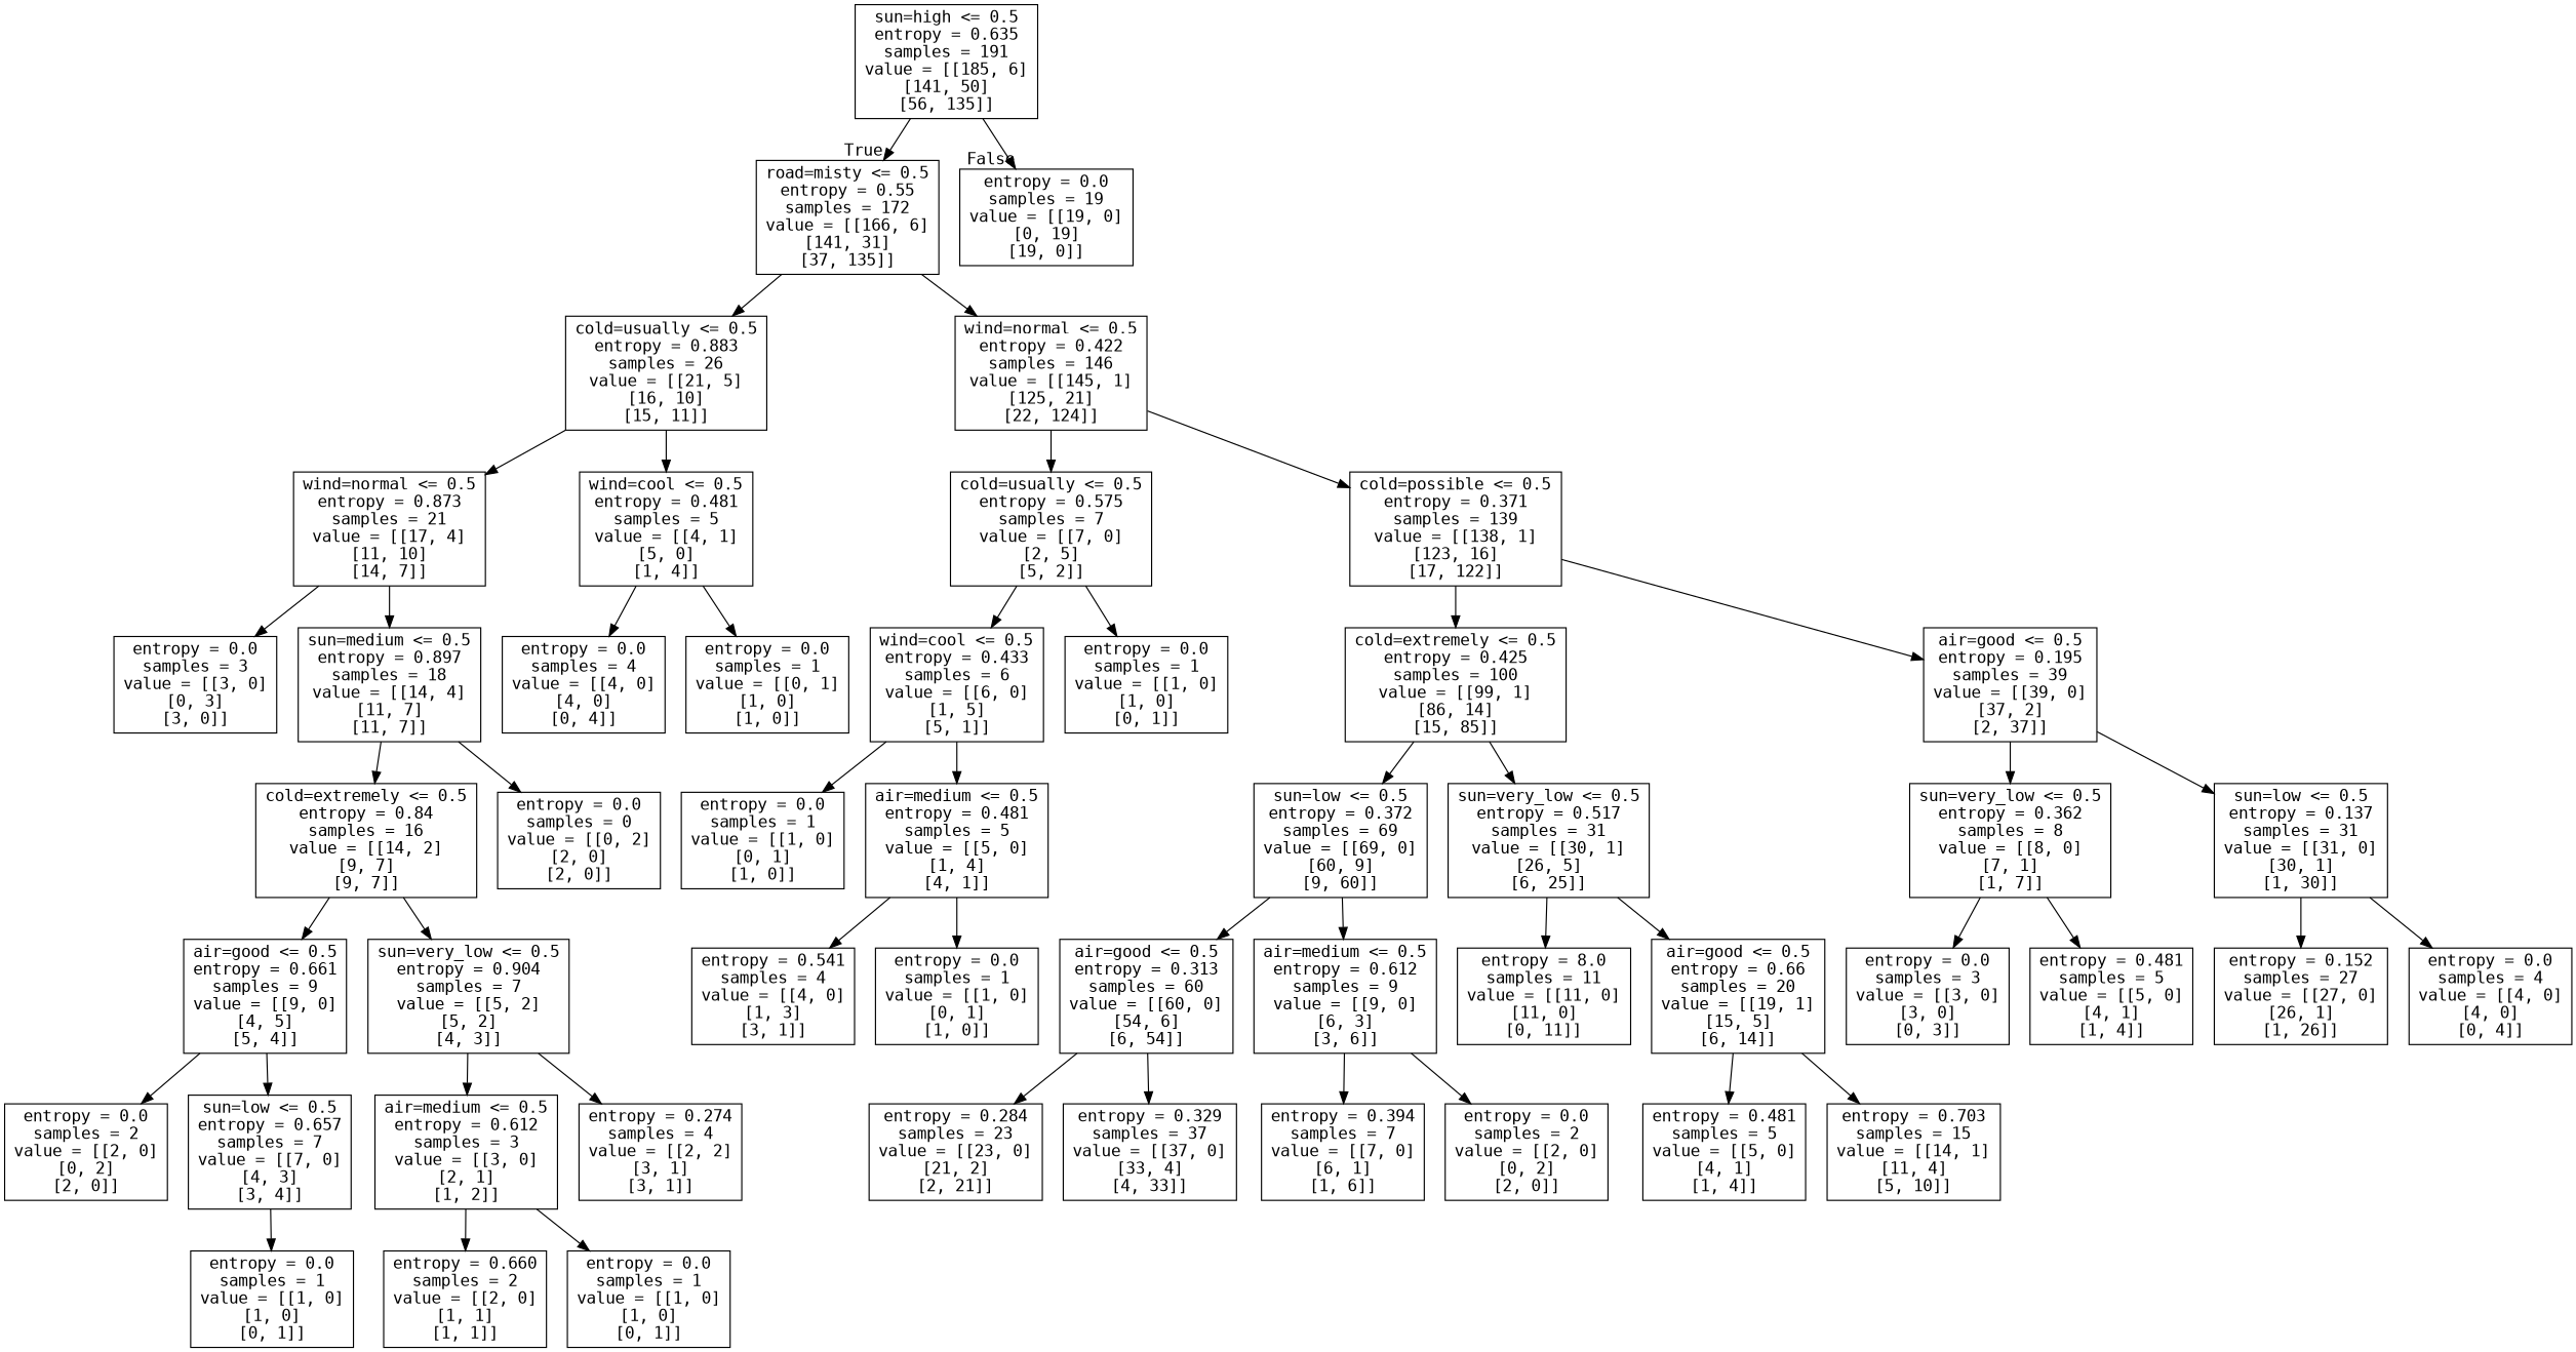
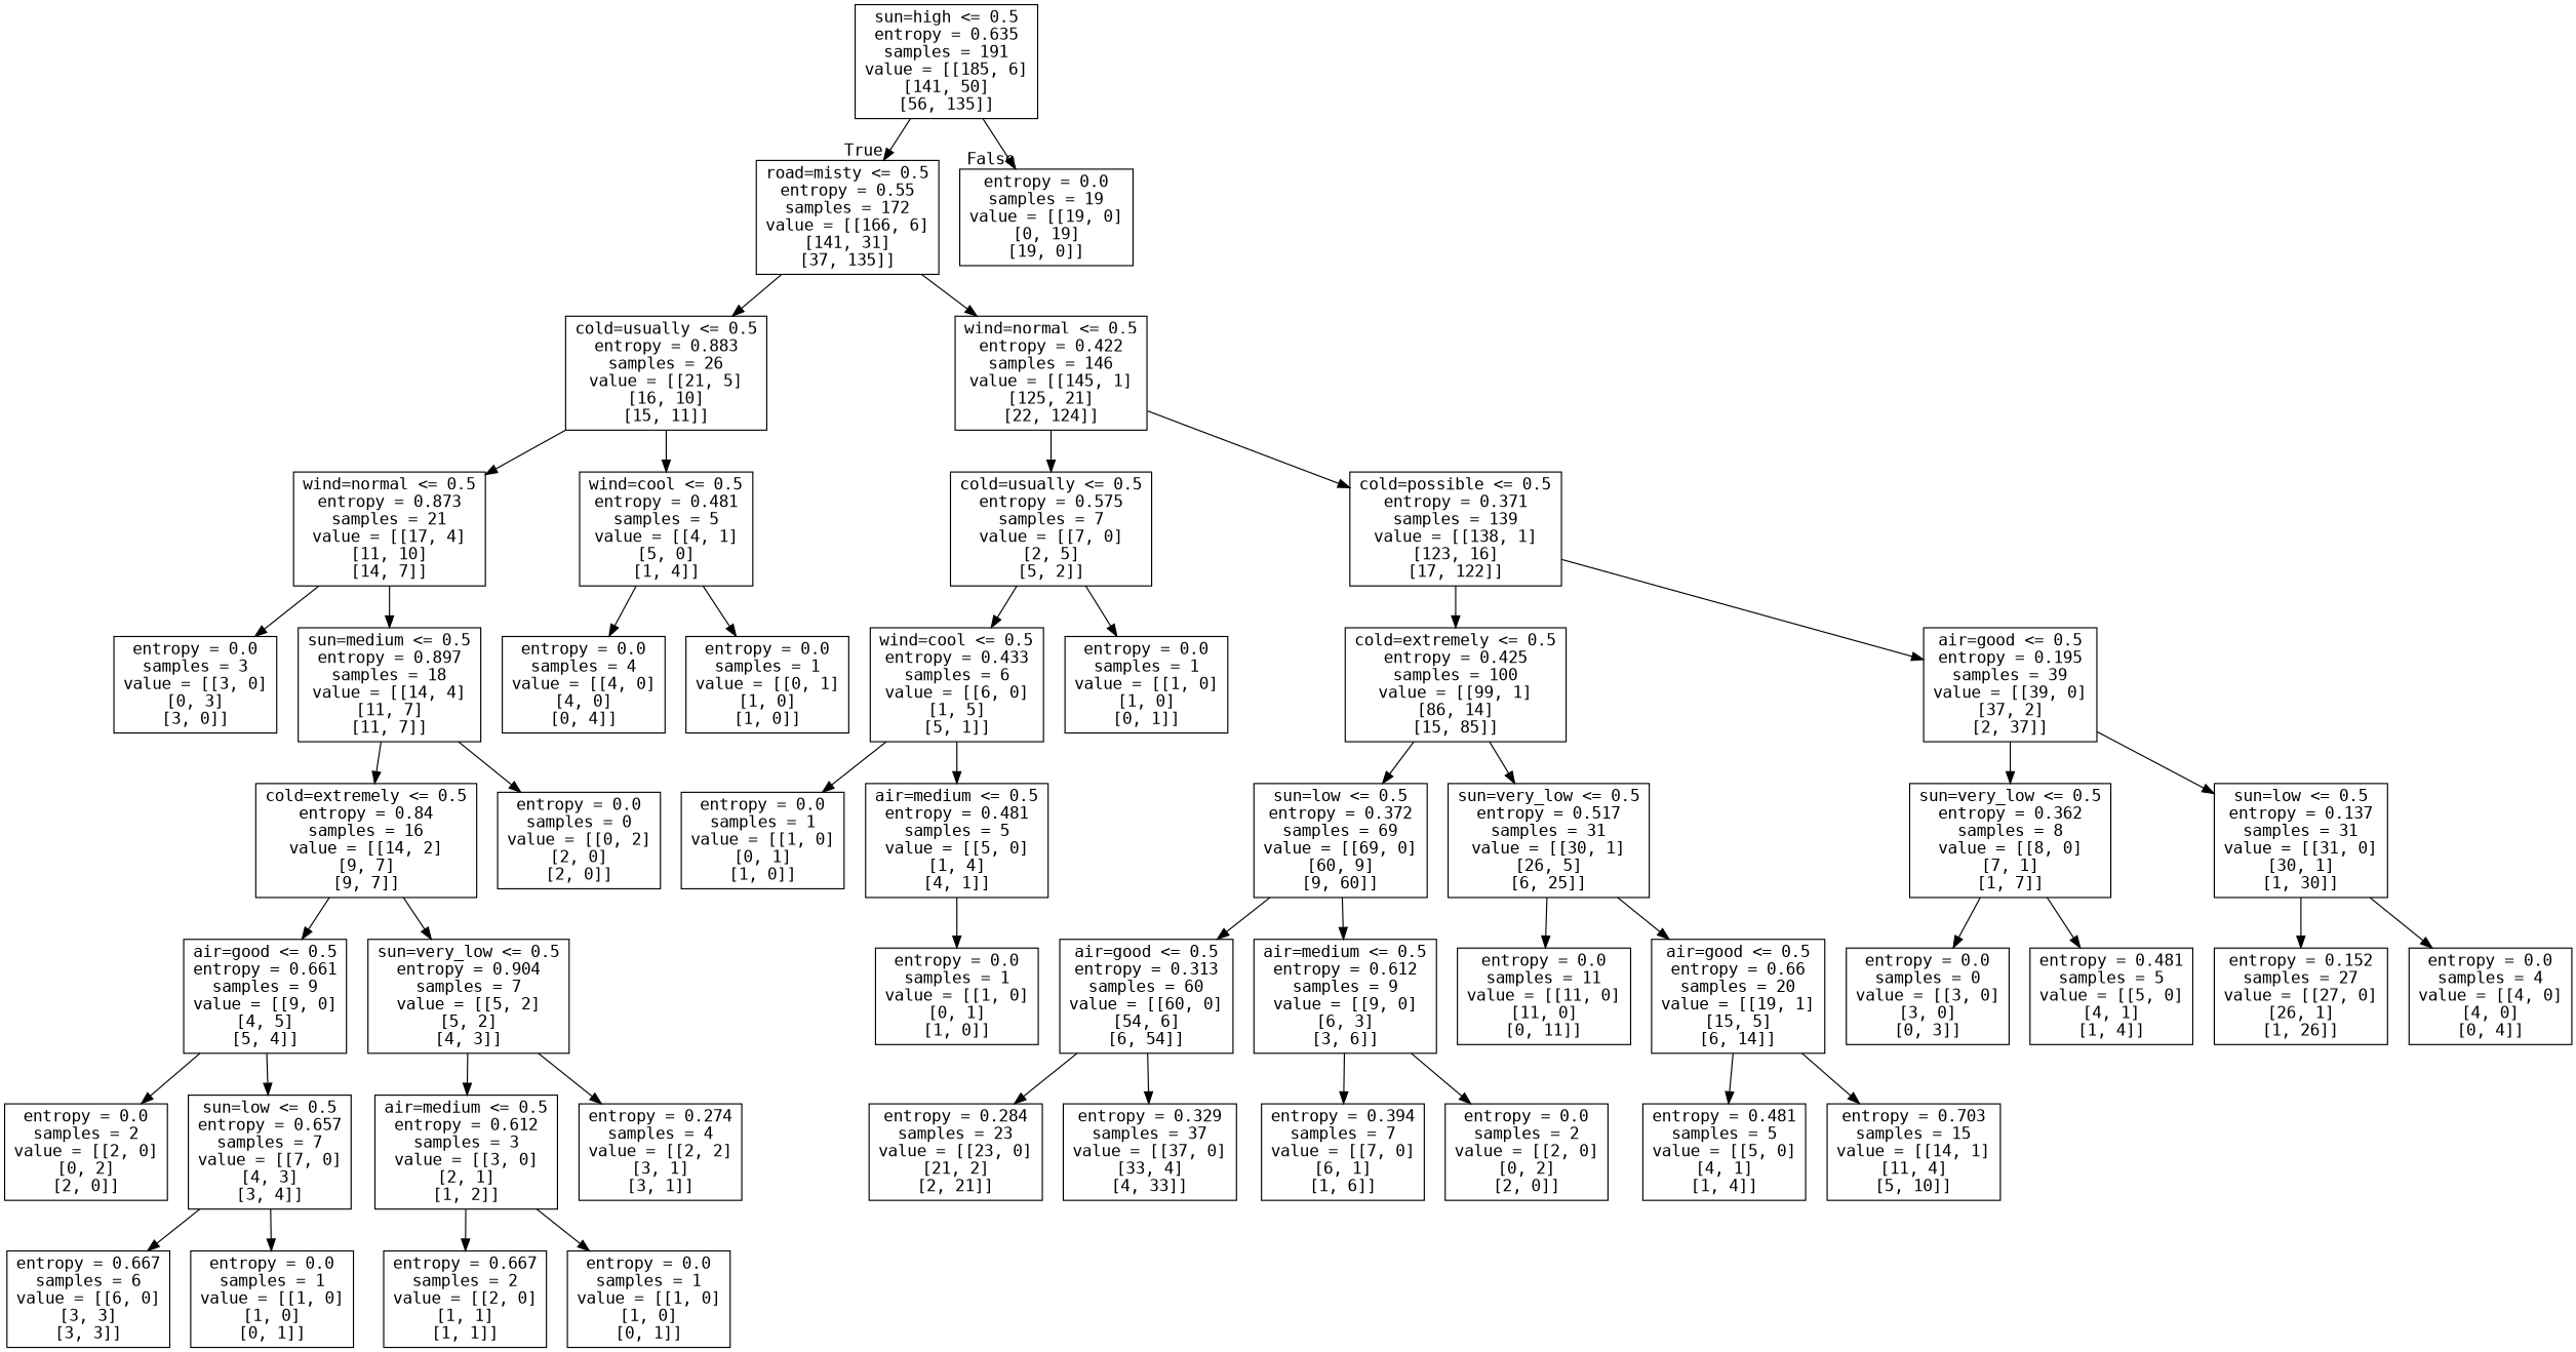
  digraph {
    fontname="DejaVu Sans Mono"
    node [fontname="DejaVu Sans Mono" shape=box]
    edge [fontname="DejaVu Sans Mono"]
    n1 [label="sun=high <= 0.5\nentropy = 0.635\nsamples = 191\nvalue = [[185, 6]\n[141, 50]\n[56, 135]]"]
    n2 [label="road=misty <= 0.5\nentropy = 0.55\nsamples = 172\nvalue = [[166, 6]\n[141, 31]\n[37, 135]]"]
    n3 [label="entropy = 0.0\nsamples = 19\nvalue = [[19, 0]\n[0, 19]\n[19, 0]]"]
    n4 [label="cold=usually <= 0.5\nentropy = 0.883\nsamples = 26\nvalue = [[21, 5]\n[16, 10]\n[15, 11]]"]
    n5 [label="wind=normal <= 0.5\nentropy = 0.422\nsamples = 146\nvalue = [[145, 1]\n[125, 21]\n[22, 124]]"]
    n6 [label="wind=normal <= 0.5\nentropy = 0.873\nsamples = 21\nvalue = [[17, 4]\n[11, 10]\n[14, 7]]"]
    n7 [label="wind=cool <= 0.5\nentropy = 0.481\nsamples = 5\nvalue = [[4, 1]\n[5, 0]\n[1, 4]]"]
    n8 [label="cold=usually <= 0.5\nentropy = 0.575\nsamples = 7\nvalue = [[7, 0]\n[2, 5]\n[5, 2]]"]
    n9 [label="cold=possible <= 0.5\nentropy = 0.371\nsamples = 139\nvalue = [[138, 1]\n[123, 16]\n[17, 122]]"]
    n10 [label="entropy = 0.0\nsamples = 3\nvalue = [[3, 0]\n[0, 3]\n[3, 0]]"]
    n11 [label="sun=medium <= 0.5\nentropy = 0.897\nsamples = 18\nvalue = [[14, 4]\n[11, 7]\n[11, 7]]"]
    n12 [label="entropy = 0.0\nsamples = 4\nvalue = [[4, 0]\n[4, 0]\n[0, 4]]"]
    n13 [label="entropy = 0.0\nsamples = 1\nvalue = [[0, 1]\n[1, 0]\n[1, 0]]"]
    n14 [label="cold=extremely <= 0.5\nentropy = 0.84\nsamples = 16\nvalue = [[14, 2]\n[9, 7]\n[9, 7]]"]
    n15 [label="entropy = 0.0\nsamples = 0\nvalue = [[0, 2]\n[2, 0]\n[2, 0]]"]
    n16 [label="air=good <= 0.5\nentropy = 0.661\nsamples = 9\nvalue = [[9, 0]\n[4, 5]\n[5, 4]]"]
    n17 [label="sun=very_low <= 0.5\nentropy = 0.904\nsamples = 7\nvalue = [[5, 2]\n[5, 2]\n[4, 3]]"]
    n18 [label="entropy = 0.0\nsamples = 2\nvalue = [[2, 0]\n[0, 2]\n[2, 0]]"]
    n19 [label="sun=low <= 0.5\nentropy = 0.657\nsamples = 7\nvalue = [[7, 0]\n[4, 3]\n[3, 4]]"]
    n20 [label="air=medium <= 0.5\nentropy = 0.612\nsamples = 3\nvalue = [[3, 0]\n[2, 1]\n[1, 2]]"]
    n21 [label="entropy = 0.274\nsamples = 4\nvalue = [[2, 2]\n[3, 1]\n[3, 1]]"]
+   n22 [label="entropy = 0.667\nsamples = 6\nvalue = [[6, 0]\n[3, 3]\n[3, 3]]"]
    n23 [label="entropy = 0.0\nsamples = 1\nvalue = [[1, 0]\n[1, 0]\n[0, 1]]"]
-   n24 [label="entropy = 0.660\nsamples = 2\nvalue = [[2, 0]\n[1, 1]\n[1, 1]]"]
+   n24 [label="entropy = 0.667\nsamples = 2\nvalue = [[2, 0]\n[1, 1]\n[1, 1]]"]
    n25 [label="entropy = 0.0\nsamples = 1\nvalue = [[1, 0]\n[1, 0]\n[0, 1]]"]
    n26 [label="wind=cool <= 0.5\nentropy = 0.433\nsamples = 6\nvalue = [[6, 0]\n[1, 5]\n[5, 1]]"]
    n27 [label="entropy = 0.0\nsamples = 1\nvalue = [[1, 0]\n[1, 0]\n[0, 1]]"]
    n28 [label="cold=extremely <= 0.5\nentropy = 0.425\nsamples = 100\nvalue = [[99, 1]\n[86, 14]\n[15, 85]]"]
    n29 [label="air=good <= 0.5\nentropy = 0.195\nsamples = 39\nvalue = [[39, 0]\n[37, 2]\n[2, 37]]"]
    n30 [label="entropy = 0.0\nsamples = 1\nvalue = [[1, 0]\n[0, 1]\n[1, 0]]"]
    n31 [label="air=medium <= 0.5\nentropy = 0.481\nsamples = 5\nvalue = [[5, 0]\n[1, 4]\n[4, 1]]"]
-   n32 [label="entropy = 0.541\nsamples = 4\nvalue = [[4, 0]\n[1, 3]\n[3, 1]]"]
    n33 [label="entropy = 0.0\nsamples = 1\nvalue = [[1, 0]\n[0, 1]\n[1, 0]]"]
    n34 [label="sun=low <= 0.5\nentropy = 0.372\nsamples = 69\nvalue = [[69, 0]\n[60, 9]\n[9, 60]]"]
    n35 [label="sun=very_low <= 0.5\nentropy = 0.517\nsamples = 31\nvalue = [[30, 1]\n[26, 5]\n[6, 25]]"]
    n36 [label="sun=very_low <= 0.5\nentropy = 0.362\nsamples = 8\nvalue = [[8, 0]\n[7, 1]\n[1, 7]]"]
    n37 [label="sun=low <= 0.5\nentropy = 0.137\nsamples = 31\nvalue = [[31, 0]\n[30, 1]\n[1, 30]]"]
    n38 [label="air=good <= 0.5\nentropy = 0.313\nsamples = 60\nvalue = [[60, 0]\n[54, 6]\n[6, 54]]"]
    n39 [label="air=medium <= 0.5\nentropy = 0.612\nsamples = 9\nvalue = [[9, 0]\n[6, 3]\n[3, 6]]"]
-   n40 [label="entropy = 8.0\nsamples = 11\nvalue = [[11, 0]\n[11, 0]\n[0, 11]]"]
+   n40 [label="entropy = 0.0\nsamples = 11\nvalue = [[11, 0]\n[11, 0]\n[0, 11]]"]
    n41 [label="air=good <= 0.5\nentropy = 0.66\nsamples = 20\nvalue = [[19, 1]\n[15, 5]\n[6, 14]]"]
    n42 [label="entropy = 0.284\nsamples = 23\nvalue = [[23, 0]\n[21, 2]\n[2, 21]]"]
    n43 [label="entropy = 0.329\nsamples = 37\nvalue = [[37, 0]\n[33, 4]\n[4, 33]]"]
    n44 [label="entropy = 0.394\nsamples = 7\nvalue = [[7, 0]\n[6, 1]\n[1, 6]]"]
    n45 [label="entropy = 0.0\nsamples = 2\nvalue = [[2, 0]\n[0, 2]\n[2, 0]]"]
    n46 [label="entropy = 0.481\nsamples = 5\nvalue = [[5, 0]\n[4, 1]\n[1, 4]]"]
    n47 [label="entropy = 0.703\nsamples = 15\nvalue = [[14, 1]\n[11, 4]\n[5, 10]]"]
-   n48 [label="entropy = 0.0\nsamples = 3\nvalue = [[3, 0]\n[3, 0]\n[0, 3]]"]
+   n48 [label="entropy = 0.0\nsamples = 0\nvalue = [[3, 0]\n[3, 0]\n[0, 3]]"]
    n49 [label="entropy = 0.481\nsamples = 5\nvalue = [[5, 0]\n[4, 1]\n[1, 4]]"]
    n50 [label="entropy = 0.152\nsamples = 27\nvalue = [[27, 0]\n[26, 1]\n[1, 26]]"]
    n51 [label="entropy = 0.0\nsamples = 4\nvalue = [[4, 0]\n[4, 0]\n[0, 4]]"]
    n1 -> n2 [headlabel=True labelangle=45 labeldistance=2.5]
    n1 -> n3 [headlabel=False labelangle=-45 labeldistance=2.5]
    n2 -> n4
    n2 -> n5
    n4 -> n6
    n4 -> n7
    n5 -> n8
    n5 -> n9
    n6 -> n10
    n6 -> n11
    n7 -> n12
    n7 -> n13
    n8 -> n26
    n8 -> n27
    n9 -> n28
    n9 -> n29
    n11 -> n14
    n11 -> n15
    n14 -> n16
    n14 -> n17
    n16 -> n18
    n16 -> n19
    n17 -> n20
    n17 -> n21
+   n19 -> n22
    n19 -> n23
    n20 -> n24
    n20 -> n25
    n26 -> n30
    n26 -> n31
    n28 -> n34
    n28 -> n35
    n29 -> n36
    n29 -> n37
-   n31 -> n32
    n31 -> n33
    n34 -> n38
    n34 -> n39
    n35 -> n40
    n35 -> n41
    n36 -> n48
    n36 -> n49
    n37 -> n50
    n37 -> n51
    n38 -> n42
    n38 -> n43
    n39 -> n44
    n39 -> n45
    n41 -> n46
    n41 -> n47
  }
